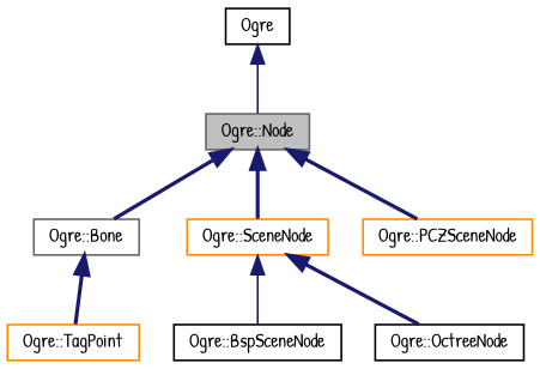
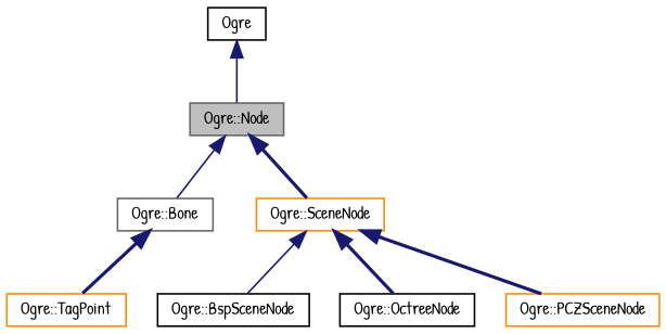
  digraph {
    fontname="Patrick Hand"
    node [color=darkorange fontname="Patrick Hand" fontsize=10 shape=record]
    edge [color=midnightblue dir=back fontname="Patrick Hand" fontsize=10 labelfontname=Helvetica labelfontsize=10 style=bold]
    n1 [color=gray40 fillcolor=grey75 fontcolor=black height=0.2 label="Ogre::Node" style=filled width=0.4]
    n2 [color=gray40 height=0.2 label="Ogre::Bone" width=0.4]
    n3 [height=0.2 label="Ogre::SceneNode" width=0.4]
    n4 [height=0.2 label="Ogre::TagPoint" width=0.4]
    n5 [color=black height=0.2 label="Ogre::BspSceneNode" width=0.4]
    n6 [color=black height=0.2 label="Ogre::OctreeNode" width=0.4]
    n7 [height=0.2 label="Ogre::PCZSceneNode" width=0.4]
    n8 [color=black height=0.2 label=Ogre width=0.4]
-   n1 -> n2
+   n1 -> n2 [style=solid]
    n1 -> n3
    n2 -> n4
    n3 -> n5 [style=solid]
    n3 -> n6
-   n1 -> n7
+   n3 -> n7
    n8 -> n1 [style=solid]
  }
